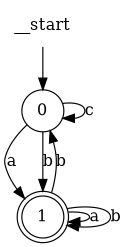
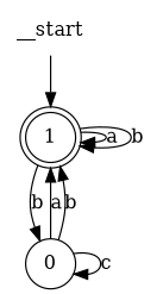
  digraph {
    __start [shape=none]
    n2 [label=0 shape=circle]
    n3 [label=1 shape=doublecircle]
-   __start -> n2
+   __start -> n3
    n2 -> n2 [label=c]
    n2 -> n3 [label=a]
    n2 -> n3 [label=b]
    n3 -> n2 [label=b]
    n3 -> n3 [label=a]
    n3 -> n3 [label=b]
  }
